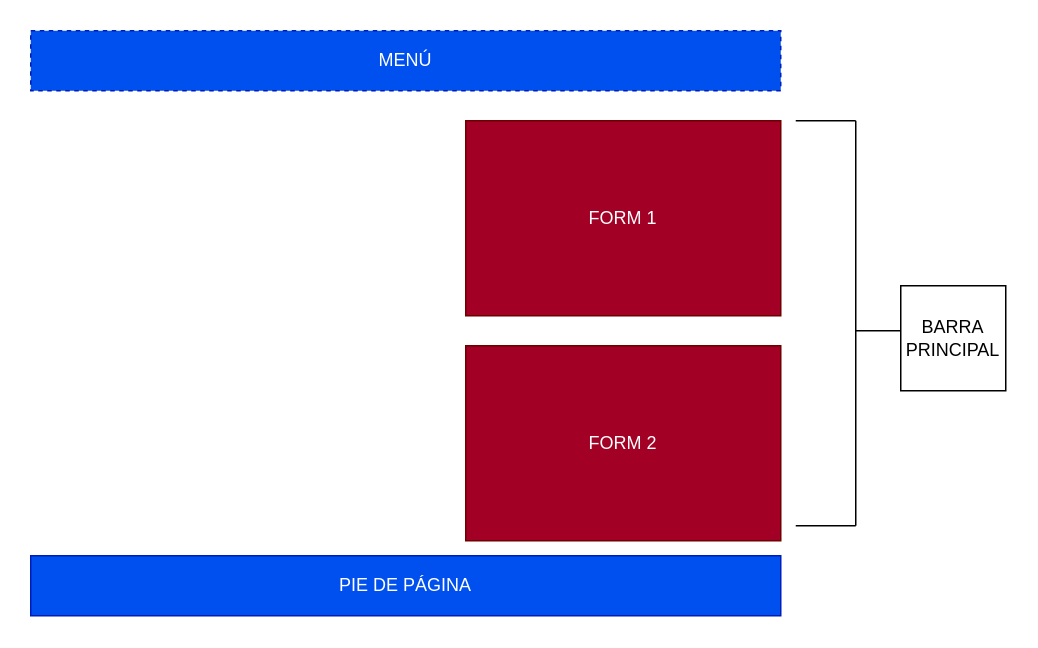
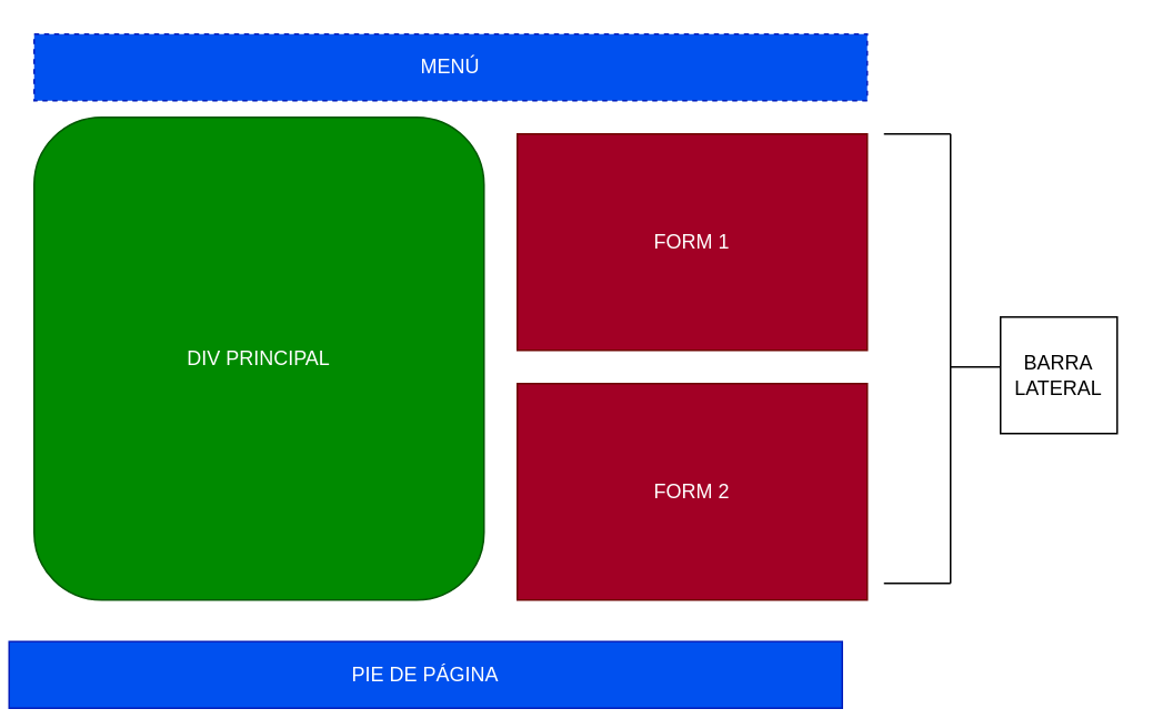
  <mxCell id="0" />
  <mxCell id="1" parent="0" />
  <mxCell id="2" value="MENÚ" style="rounded=0;whiteSpace=wrap;html=1;fillColor=#0050ef;fontColor=#ffffff;strokeColor=#001DBC;dashed=1;" parent="1" vertex="1"><mxGeometry x="20" y="20" width="500" height="40" as="geometry" /></mxCell>
+ <mxCell id="3" value="DIV PRINCIPAL" style="rounded=1;whiteSpace=wrap;html=1;fillColor=#008a00;fontColor=#ffffff;strokeColor=#005700;" parent="1" vertex="1"><mxGeometry x="20" y="70" width="270" height="290" as="geometry" /></mxCell>
  <mxCell id="4" value="FORM 1" style="rounded=0;whiteSpace=wrap;html=1;fillColor=#a20025;fontColor=#ffffff;strokeColor=#6F0000;" parent="1" vertex="1"><mxGeometry x="310" y="80" width="210" height="130" as="geometry" /></mxCell>
  <mxCell id="5" value="FORM 2" style="rounded=0;whiteSpace=wrap;html=1;fillColor=#a20025;fontColor=#ffffff;strokeColor=#6F0000;" parent="1" vertex="1"><mxGeometry x="310" y="230" width="210" height="130" as="geometry" /></mxCell>
- <mxCell id="6" value="PIE DE PÁGINA" style="rounded=0;whiteSpace=wrap;html=1;fillColor=#0050ef;fontColor=#ffffff;strokeColor=#001DBC;" parent="1" vertex="1"><mxGeometry x="20" y="370" width="500" height="40" as="geometry" /></mxCell>
+ <mxCell id="6" value="PIE DE PÁGINA" style="rounded=0;whiteSpace=wrap;html=1;fillColor=#0050ef;fontColor=#ffffff;strokeColor=#001DBC;" parent="1" vertex="1"><mxGeometry x="5" y="385" width="500" height="40" as="geometry" /></mxCell>
  <mxCell id="7" value="" style="endArrow=none;html=1;" edge="1" parent="1"><mxGeometry width="50" height="50" relative="1" as="geometry"><mxPoint x="570" y="350" as="sourcePoint" /><mxPoint x="570" y="80" as="targetPoint" /><Array as="points"><mxPoint x="570" y="270" /></Array></mxGeometry></mxCell>
  <mxCell id="8" value="" style="endArrow=none;html=1;" edge="1" parent="1"><mxGeometry width="50" height="50" relative="1" as="geometry"><mxPoint x="530" y="80" as="sourcePoint" /><mxPoint x="570" y="80" as="targetPoint" /></mxGeometry></mxCell>
  <mxCell id="9" value="" style="endArrow=none;html=1;" edge="1" parent="1"><mxGeometry width="50" height="50" relative="1" as="geometry"><mxPoint x="530" y="350" as="sourcePoint" /><mxPoint x="570" y="350" as="targetPoint" /><Array as="points"><mxPoint x="550" y="350" /></Array></mxGeometry></mxCell>
  <mxCell id="10" value="" style="endArrow=none;html=1;" edge="1" parent="1"><mxGeometry width="50" height="50" relative="1" as="geometry"><mxPoint x="570" y="220" as="sourcePoint" /><mxPoint x="610" y="220" as="targetPoint" /></mxGeometry></mxCell>
- <mxCell id="11" value="BARRA PRINCIPAL" style="whiteSpace=wrap;html=1;aspect=fixed;" vertex="1" parent="1"><mxGeometry x="600" y="190" width="70" height="70" as="geometry" /></mxCell>
+ <mxCell id="11" value="BARRA LATERAL" style="whiteSpace=wrap;html=1;aspect=fixed;" vertex="1" parent="1"><mxGeometry x="600" y="190" width="70" height="70" as="geometry" /></mxCell>
